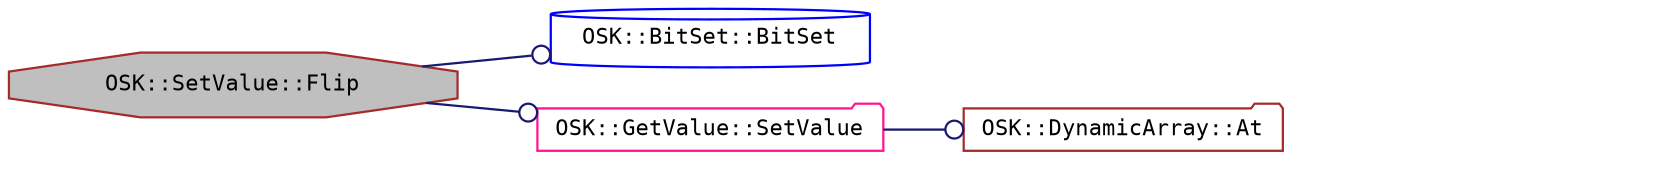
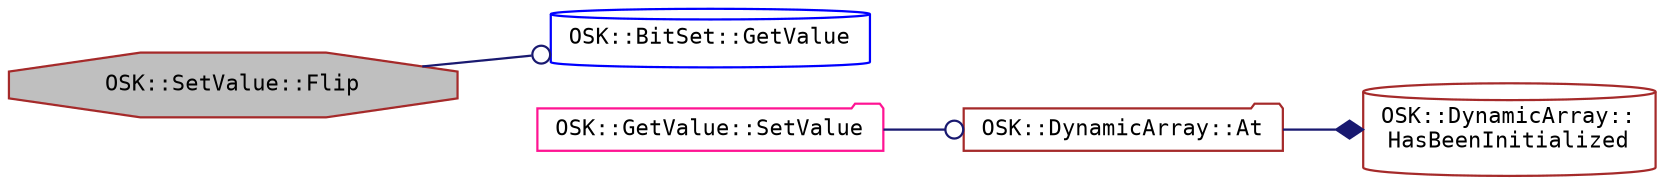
  digraph {
    fontname="DejaVu Sans Mono"
    rankdir=LR
    node [color=brown fillcolor=white fontname="DejaVu Sans Mono" fontsize=10 shape=cylinder style=filled]
    edge [arrowhead=odot color=midnightblue fontname="DejaVu Sans Mono" fontsize=10 labelfontname=Helvetica labelfontsize=10 style=solid]
    n1 [fillcolor=grey75 fontcolor=black height=0.2 label="OSK::SetValue::Flip" shape=octagon width=0.4]
-   n2 [color=blue height=0.2 label="OSK::BitSet::BitSet" width=0.4]
+   n2 [color=blue height=0.2 label="OSK::BitSet::GetValue" width=0.4]
    n3 [color=deeppink height=0.2 label="OSK::GetValue::SetValue" shape=folder width=0.4]
    n4 [height=0.2 label="OSK::DynamicArray::At" shape=folder width=0.4]
+   n5 [height=0.2 label="OSK::DynamicArray::\lHasBeenInitialized" width=0.4]
    n1 -> n2
-   n1 -> n3
    n3 -> n4
+   n4 -> n5 [arrowhead=diamond]
  }
